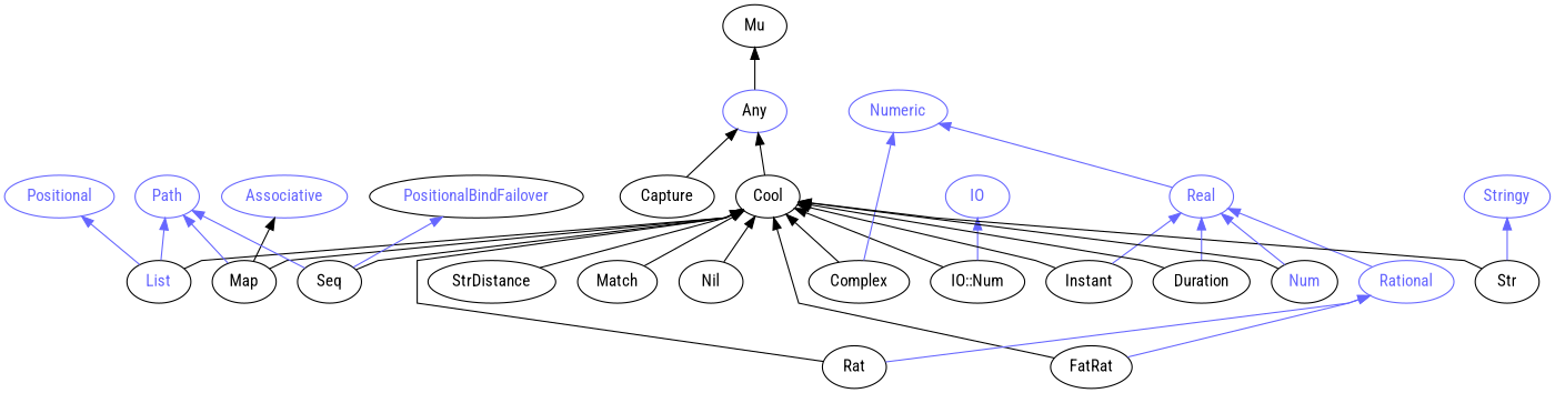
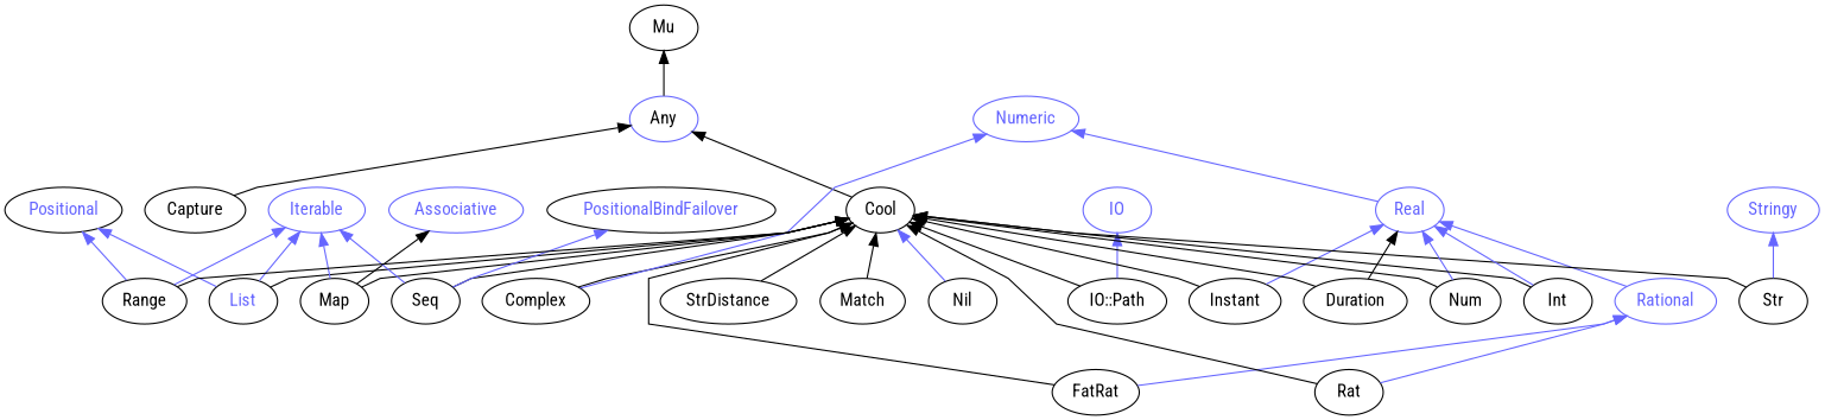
  digraph {
    fontname="Roboto Condensed"
    rankdir=BT
    splines=polyline
    node [color="#000000" fontcolor="#000000" fontname="Roboto Condensed"]
    edge [color="#000000" fontname="Roboto Condensed"]
    Any [color="#6666FF"]
    Cool
    Mu
    Numeric [color="#6666FF" fontcolor="#6666FF"]
    Real [color="#6666FF" fontcolor="#6666FF"]
    Rational [color="#6666FF" fontcolor="#6666FF"]
    FatRat
-   Positional [color="#6666FF" fontcolor="#6666FF"]
-   Iterable [color="#6666FF" fontcolor="#6666FF" label=Path]
+   Positional [fontcolor="#6666FF"]
+   Iterable [color="#6666FF" fontcolor="#6666FF"]
    List [fontcolor="#6666FF"]
    Rat
    Associative [color="#6666FF" fontcolor="#6666FF"]
    Map
    IO [color="#6666FF" fontcolor="#6666FF"]
-   "IO::Path" [label="IO::Num"]
+   "IO::Path"
    Instant
    Complex
    StrDistance
    Stringy [color="#6666FF" fontcolor="#6666FF"]
    Str
    Capture
    Match
    Nil
    PositionalBindFailover [fontcolor="#6666FF"]
    Seq
    Duration
-   Num [fontcolor="#6666FF"]
+   Range
+   Num
+   Int
    Any -> Mu
    Cool -> Any
    Real -> Numeric [color="#6666FF"]
    Rational -> Real [color="#6666FF"]
    FatRat -> Cool
    FatRat -> Rational [color="#6666FF"]
    List -> Cool
    List -> Positional [color="#6666FF"]
    List -> Iterable [color="#6666FF"]
    Rat -> Cool
    Rat -> Rational [color="#6666FF"]
    Map -> Cool
    Map -> Iterable [color="#6666FF"]
    Map -> Associative
    "IO::Path" -> Cool
    "IO::Path" -> IO [color="#6666FF"]
    Instant -> Cool
    Instant -> Real [color="#6666FF"]
    Complex -> Cool
    Complex -> Numeric [color="#6666FF"]
    StrDistance -> Cool
    Str -> Cool
    Str -> Stringy [color="#6666FF"]
    Capture -> Any
    Match -> Cool
-   Nil -> Cool
+   Nil -> Cool [color="#6666FF"]
    Seq -> Cool
    Seq -> Iterable [color="#6666FF"]
    Seq -> PositionalBindFailover [color="#6666FF"]
    Duration -> Cool
-   Duration -> Real [color="#6666FF"]
+   Duration -> Real
+   Range -> Cool
+   Range -> Positional [color="#6666FF"]
+   Range -> Iterable [color="#6666FF"]
    Num -> Cool
    Num -> Real [color="#6666FF"]
+   Int -> Cool
+   Int -> Real [color="#6666FF"]
  }
